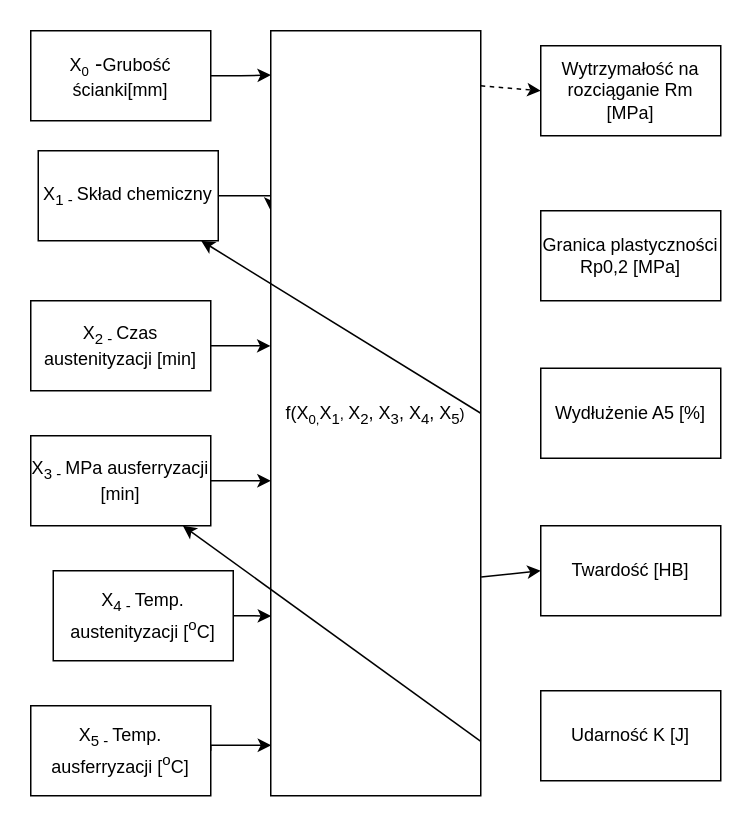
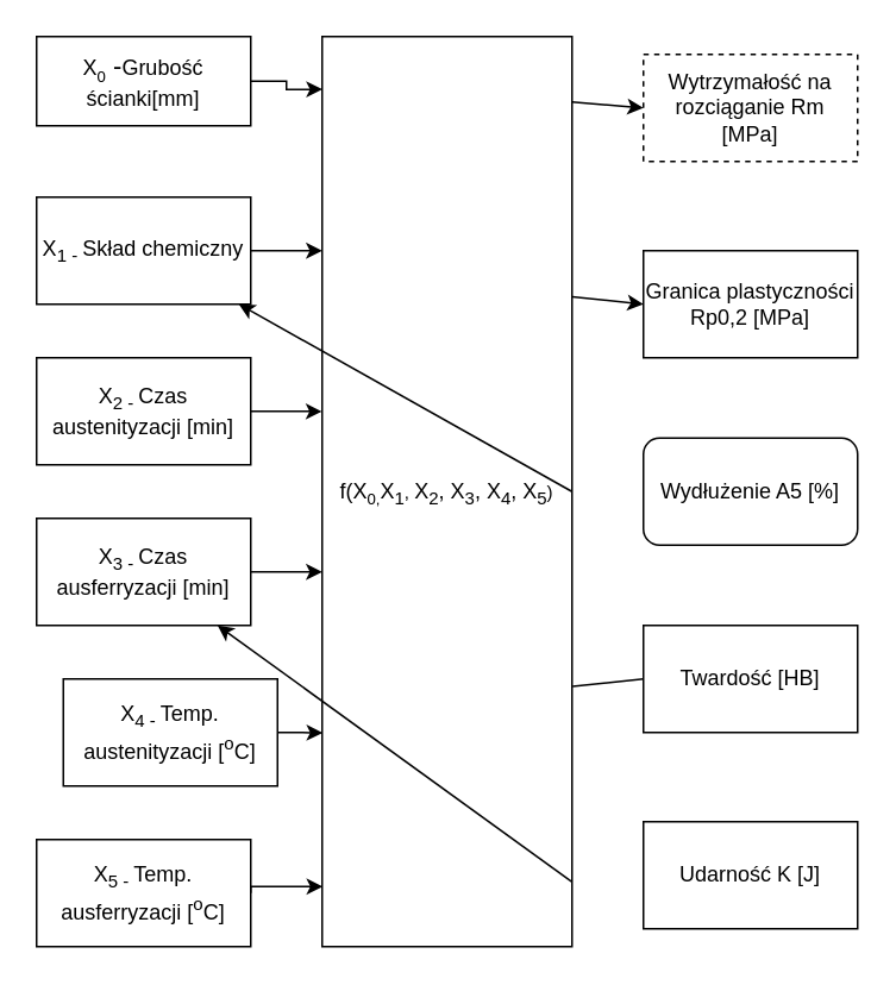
  <mxCell id="0" />
  <mxCell id="1" parent="0" />
  <mxCell id="2" style="edgeStyle=orthogonalEdgeStyle;rounded=0;orthogonalLoop=1;jettySize=auto;html=1;exitX=1;exitY=0.5;exitDx=0;exitDy=0;" parent="1" source="20" edge="1"><mxGeometry relative="1" as="geometry"><mxPoint x="180" y="140" as="targetPoint" /></mxGeometry></mxCell>
  <mxCell id="3" style="edgeStyle=orthogonalEdgeStyle;rounded=0;orthogonalLoop=1;jettySize=auto;html=1;exitX=1;exitY=0.5;exitDx=0;exitDy=0;entryX=-0.001;entryY=0.412;entryDx=0;entryDy=0;entryPerimeter=0;" parent="1" source="21" target="9" edge="1"><mxGeometry relative="1" as="geometry"><Array as="points"><mxPoint x="160" y="230" /></Array></mxGeometry></mxCell>
  <mxCell id="4" style="edgeStyle=orthogonalEdgeStyle;rounded=0;orthogonalLoop=1;jettySize=auto;html=1;exitX=1;exitY=0.5;exitDx=0;exitDy=0;" parent="1" source="22" edge="1"><mxGeometry relative="1" as="geometry"><mxPoint x="180" y="320" as="targetPoint" /><Array as="points"><mxPoint x="170" y="320" /><mxPoint x="170" y="320" /></Array></mxGeometry></mxCell>
  <mxCell id="5" style="edgeStyle=orthogonalEdgeStyle;rounded=0;orthogonalLoop=1;jettySize=auto;html=1;exitX=1;exitY=0.5;exitDx=0;exitDy=0;entryX=0.001;entryY=0.058;entryDx=0;entryDy=0;entryPerimeter=0;" parent="1" source="19" target="9" edge="1"><mxGeometry relative="1" as="geometry"><mxPoint x="170" y="50" as="targetPoint" /><Array as="points"><mxPoint x="160" y="50" /></Array></mxGeometry></mxCell>
  <mxCell id="6" style="edgeStyle=orthogonalEdgeStyle;rounded=0;orthogonalLoop=1;jettySize=auto;html=1;exitX=1;exitY=0.5;exitDx=0;exitDy=0;entryX=0.002;entryY=0.765;entryDx=0;entryDy=0;entryPerimeter=0;" parent="1" source="23" target="9" edge="1"><mxGeometry relative="1" as="geometry"><mxPoint x="170" y="410" as="targetPoint" /><Array as="points"><mxPoint x="160" y="410" /></Array></mxGeometry></mxCell>
  <mxCell id="7" style="edgeStyle=orthogonalEdgeStyle;rounded=0;orthogonalLoop=1;jettySize=auto;html=1;exitX=1;exitY=0.5;exitDx=0;exitDy=0;entryX=0.002;entryY=0.934;entryDx=0;entryDy=0;entryPerimeter=0;" parent="1" source="24" target="9" edge="1"><mxGeometry relative="1" as="geometry"><mxPoint x="170" y="460" as="targetPoint" /><Array as="points"><mxPoint x="140" y="496" /></Array></mxGeometry></mxCell>
  <mxCell id="8" value="Udarność K [J]" style="rounded=0;whiteSpace=wrap;html=1;" parent="1" vertex="1"><mxGeometry x="360" y="460" width="120" height="60" as="geometry" /></mxCell>
  <mxCell id="9" value="f(&lt;span style=&quot;background-color: transparent ; vertical-align: baseline&quot;&gt;X&lt;/span&gt;&lt;span style=&quot;background-color: transparent ; font-size: 11pt ; font-family: &amp;#34;arial&amp;#34; ; vertical-align: baseline&quot;&gt;&lt;span style=&quot;font-size: 0.6em ; vertical-align: sub&quot;&gt;0,&lt;/span&gt;&lt;/span&gt;X&lt;sub&gt;1&lt;/sub&gt;&lt;span style=&quot;font-size: 10px&quot;&gt;,&amp;nbsp;&lt;/span&gt;X&lt;sub&gt;2&lt;/sub&gt;, X&lt;sub&gt;3&lt;/sub&gt;, X&lt;sub&gt;4&lt;/sub&gt;, X&lt;sub&gt;5&lt;/sub&gt;&lt;span style=&quot;font-size: 10px&quot;&gt;)&lt;/span&gt;" style="rounded=0;whiteSpace=wrap;html=1;" parent="1" vertex="1"><mxGeometry x="180" y="20" width="140" height="510" as="geometry" /></mxCell>
- <mxCell id="10" value="Wytrzymałość na rozciąganie Rm [MPa]" style="rounded=0;whiteSpace=wrap;html=1;" parent="1" vertex="1"><mxGeometry x="360" y="30" width="120" height="60" as="geometry" /></mxCell>
- <mxCell id="11" value="Wydłużenie A5 [%]" style="rounded=0;whiteSpace=wrap;html=1;" parent="1" vertex="1"><mxGeometry x="360" y="245" width="120" height="60" as="geometry" /></mxCell>
+ <mxCell id="10" value="Wytrzymałość na rozciąganie Rm [MPa]" style="rounded=0;whiteSpace=wrap;html=1;dashed=1;" parent="1" vertex="1"><mxGeometry x="360" y="30" width="120" height="60" as="geometry" /></mxCell>
+ <mxCell id="11" value="Wydłużenie A5 [%]" style="whiteSpace=wrap;html=1;rounded=1;" parent="1" vertex="1"><mxGeometry x="360" y="245" width="120" height="60" as="geometry" /></mxCell>
  <mxCell id="12" value="Twardość [HB]" style="rounded=0;whiteSpace=wrap;html=1;" parent="1" vertex="1"><mxGeometry x="360" y="350" width="120" height="60" as="geometry" /></mxCell>
  <mxCell id="13" value="Granica plastyczności Rp0,2 [MPa]" style="rounded=0;whiteSpace=wrap;html=1;" parent="1" vertex="1"><mxGeometry x="360" y="140" width="120" height="60" as="geometry" /></mxCell>
  <mxCell id="14" value="" style="endArrow=classic;html=1;exitX=1;exitY=0.929;exitDx=0;exitDy=0;exitPerimeter=0;" parent="1" source="9" target="22" edge="1"><mxGeometry width="50" height="50" relative="1" as="geometry"><mxPoint x="-120" y="640" as="sourcePoint" /><mxPoint x="-70" y="590" as="targetPoint" /></mxGeometry></mxCell>
- <mxCell id="15" value="" style="endArrow=classic;html=1;exitX=1.002;exitY=0.714;exitDx=0;exitDy=0;exitPerimeter=0;entryX=0;entryY=0.5;entryDx=0;entryDy=0;" parent="1" source="9" target="12" edge="1"><mxGeometry width="50" height="50" relative="1" as="geometry"><mxPoint x="310" y="370" as="sourcePoint" /><mxPoint x="370" y="370" as="targetPoint" /></mxGeometry></mxCell>
+ <mxCell id="15" value="" style="endArrow=none;html=1;exitX=1.002;exitY=0.714;exitDx=0;exitDy=0;exitPerimeter=0;entryX=0;entryY=0.5;entryDx=0;entryDy=0;" parent="1" source="9" target="12" edge="1"><mxGeometry width="50" height="50" relative="1" as="geometry"><mxPoint x="310" y="370" as="sourcePoint" /><mxPoint x="370" y="370" as="targetPoint" /></mxGeometry></mxCell>
  <mxCell id="16" value="" style="endArrow=classic;html=1;exitX=1;exitY=0.5;exitDx=0;exitDy=0;" parent="1" source="9" target="20" edge="1"><mxGeometry width="50" height="50" relative="1" as="geometry"><mxPoint x="310" y="280" as="sourcePoint" /><mxPoint x="370" y="280" as="targetPoint" /></mxGeometry></mxCell>
- <mxCell id="17" value="" style="endArrow=classic;html=1;exitX=1;exitY=0.072;exitDx=0;exitDy=0;exitPerimeter=0;entryX=0;entryY=0.5;entryDx=0;entryDy=0;dashed=1;" parent="1" source="9" target="10" edge="1"><mxGeometry width="50" height="50" relative="1" as="geometry"><mxPoint x="310" y="100" as="sourcePoint" /><mxPoint x="360" y="100" as="targetPoint" /></mxGeometry></mxCell>
- <mxCell id="19" value="&lt;span id=&quot;docs-internal-guid-1864c46c-7fff-ea71-6a7a-97518849dc79&quot;&gt;&lt;span style=&quot;background-color: transparent ; vertical-align: baseline&quot;&gt;&lt;font style=&quot;font-size: 12px&quot;&gt;X&lt;/font&gt;&lt;/span&gt;&lt;span style=&quot;font-size: 11pt ; font-family: &amp;#34;arial&amp;#34; ; background-color: transparent ; vertical-align: baseline&quot;&gt;&lt;span style=&quot;font-size: 0.6em ; vertical-align: sub&quot;&gt;0&lt;/span&gt;&lt;/span&gt;&lt;span style=&quot;font-size: 11pt ; font-family: &amp;#34;arial&amp;#34; ; background-color: transparent ; vertical-align: baseline&quot;&gt; -&lt;/span&gt;&lt;/span&gt;Grubość ścianki[mm]" style="rounded=0;whiteSpace=wrap;html=1;" parent="1" vertex="1"><mxGeometry x="20" y="20" width="120" height="60" as="geometry" /></mxCell>
- <mxCell id="20" value="X&lt;sub&gt;1 -&amp;nbsp;&lt;/sub&gt;Skład chemiczny" style="rounded=0;whiteSpace=wrap;html=1;" parent="1" vertex="1"><mxGeometry x="25" y="100" width="120" height="60" as="geometry" /></mxCell>
+ <mxCell id="17" value="" style="endArrow=classic;html=1;exitX=1;exitY=0.072;exitDx=0;exitDy=0;exitPerimeter=0;entryX=0;entryY=0.5;entryDx=0;entryDy=0;" parent="1" source="9" target="10" edge="1"><mxGeometry width="50" height="50" relative="1" as="geometry"><mxPoint x="310" y="100" as="sourcePoint" /><mxPoint x="360" y="100" as="targetPoint" /></mxGeometry></mxCell>
+ <mxCell id="18" value="" style="endArrow=classic;html=1;exitX=1.001;exitY=0.286;exitDx=0;exitDy=0;exitPerimeter=0;entryX=0;entryY=0.5;entryDx=0;entryDy=0;" parent="1" source="9" target="13" edge="1"><mxGeometry width="50" height="50" relative="1" as="geometry"><mxPoint x="310" y="190" as="sourcePoint" /><mxPoint x="370" y="190" as="targetPoint" /></mxGeometry></mxCell>
+ <mxCell id="19" value="&lt;span id=&quot;docs-internal-guid-1864c46c-7fff-ea71-6a7a-97518849dc79&quot;&gt;&lt;span style=&quot;background-color: transparent ; vertical-align: baseline&quot;&gt;&lt;font style=&quot;font-size: 12px&quot;&gt;X&lt;/font&gt;&lt;/span&gt;&lt;span style=&quot;font-size: 11pt ; font-family: &amp;#34;arial&amp;#34; ; background-color: transparent ; vertical-align: baseline&quot;&gt;&lt;span style=&quot;font-size: 0.6em ; vertical-align: sub&quot;&gt;0&lt;/span&gt;&lt;/span&gt;&lt;span style=&quot;font-size: 11pt ; font-family: &amp;#34;arial&amp;#34; ; background-color: transparent ; vertical-align: baseline&quot;&gt; -&lt;/span&gt;&lt;/span&gt;Grubość ścianki[mm]" style="rounded=0;whiteSpace=wrap;html=1;" parent="1" vertex="1"><mxGeometry x="20" y="20" width="120" height="50" as="geometry" /></mxCell>
+ <mxCell id="20" value="X&lt;sub&gt;1 -&amp;nbsp;&lt;/sub&gt;Skład chemiczny" style="rounded=0;whiteSpace=wrap;html=1;" parent="1" vertex="1"><mxGeometry x="20" y="110" width="120" height="60" as="geometry" /></mxCell>
  <mxCell id="21" value="X&lt;sub&gt;2 -&amp;nbsp;&lt;/sub&gt;Czas austenityzacji [min]" style="rounded=0;whiteSpace=wrap;html=1;" parent="1" vertex="1"><mxGeometry x="20" y="200" width="120" height="60" as="geometry" /></mxCell>
- <mxCell id="22" value="X&lt;sub&gt;3 -&amp;nbsp;&lt;/sub&gt;MPa ausferryzacji [min]" style="rounded=0;whiteSpace=wrap;html=1;" parent="1" vertex="1"><mxGeometry x="20" y="290" width="120" height="60" as="geometry" /></mxCell>
+ <mxCell id="22" value="X&lt;sub&gt;3 -&amp;nbsp;&lt;/sub&gt;Czas ausferryzacji [min]" style="rounded=0;whiteSpace=wrap;html=1;" parent="1" vertex="1"><mxGeometry x="20" y="290" width="120" height="60" as="geometry" /></mxCell>
  <mxCell id="23" value="X&lt;sub&gt;4 -&amp;nbsp;&lt;/sub&gt;Temp. austenityzacji&amp;nbsp;&lt;span style=&quot;text-align: left&quot;&gt;[&lt;/span&gt;&lt;sup style=&quot;text-align: left&quot;&gt;o&lt;/sup&gt;&lt;span style=&quot;text-align: left&quot;&gt;C]&lt;/span&gt;" style="rounded=0;whiteSpace=wrap;html=1;" parent="1" vertex="1"><mxGeometry x="35" y="380" width="120" height="60" as="geometry" /></mxCell>
  <mxCell id="24" value="X&lt;sub&gt;5 -&amp;nbsp;&lt;/sub&gt;Temp. ausferryzacji&amp;nbsp;&lt;span style=&quot;text-align: left&quot;&gt;[&lt;/span&gt;&lt;sup style=&quot;text-align: left&quot;&gt;o&lt;/sup&gt;&lt;span style=&quot;text-align: left&quot;&gt;C]&lt;/span&gt;" style="rounded=0;whiteSpace=wrap;html=1;" parent="1" vertex="1"><mxGeometry x="20" y="470" width="120" height="60" as="geometry" /></mxCell>
